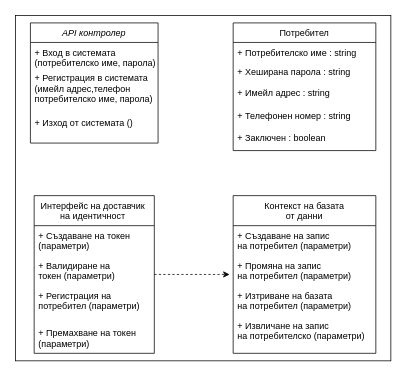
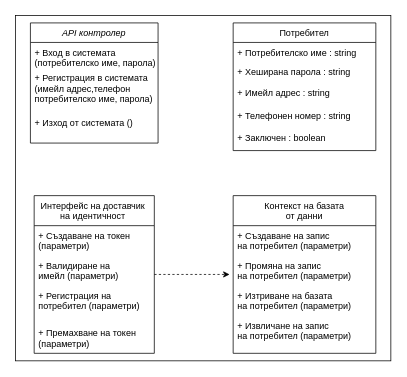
  <mxCell id="0" />
  <mxCell id="1" parent="0" />
  <mxCell id="2" value="" style="rounded=0;whiteSpace=wrap;html=1;" vertex="1" parent="1"><mxGeometry x="20" y="20" width="500" height="460" as="geometry" /></mxCell>
  <mxCell id="3" value="API контролер" style="swimlane;fontStyle=2;align=center;verticalAlign=top;childLayout=stackLayout;horizontal=1;startSize=26;horizontalStack=0;resizeParent=1;resizeLast=0;collapsible=1;marginBottom=0;rounded=0;shadow=0;strokeWidth=1;" vertex="1" parent="1"><mxGeometry x="40" y="30" width="170" height="160" as="geometry"><mxRectangle x="230" y="140" width="160" height="26" as="alternateBounds" /></mxGeometry></mxCell>
  <mxCell id="4" value="+ Вход в системата &#10;(потребителско име, парола)" style="text;align=left;verticalAlign=top;spacingLeft=4;spacingRight=4;overflow=hidden;rotatable=0;points=[[0,0.5],[1,0.5]];portConstraint=eastwest;" vertex="1" parent="3"><mxGeometry y="26" width="170" height="34" as="geometry" /></mxCell>
  <mxCell id="5" value="+ Регистрация в системата &#10;(имейл адрес,телефон&#10;потребителско име, парола)" style="text;align=left;verticalAlign=top;spacingLeft=4;spacingRight=4;overflow=hidden;rotatable=0;points=[[0,0.5],[1,0.5]];portConstraint=eastwest;rounded=0;shadow=0;html=0;" vertex="1" parent="3"><mxGeometry y="60" width="170" height="60" as="geometry" /></mxCell>
  <mxCell id="6" value="+ Изход от системата ()" style="text;align=left;verticalAlign=top;spacingLeft=4;spacingRight=4;overflow=hidden;rotatable=0;points=[[0,0.5],[1,0.5]];portConstraint=eastwest;rounded=0;shadow=0;html=0;" vertex="1" parent="3"><mxGeometry y="120" width="170" height="30" as="geometry" /></mxCell>
  <mxCell id="7" value="Контекст на базата&#10;от данни" style="swimlane;fontStyle=0;align=center;verticalAlign=top;childLayout=stackLayout;horizontal=1;startSize=40;horizontalStack=0;resizeParent=1;resizeLast=0;collapsible=1;marginBottom=0;rounded=0;shadow=0;strokeWidth=1;" vertex="1" parent="1"><mxGeometry x="310" y="260" width="190" height="210" as="geometry"><mxRectangle x="130" y="380" width="160" height="26" as="alternateBounds" /></mxGeometry></mxCell>
  <mxCell id="8" value="+ Създаване на запис &#10;на потребител (параметри)" style="text;align=left;verticalAlign=top;spacingLeft=4;spacingRight=4;overflow=hidden;rotatable=0;points=[[0,0.5],[1,0.5]];portConstraint=eastwest;" vertex="1" parent="7"><mxGeometry y="40" width="190" height="40" as="geometry" /></mxCell>
  <mxCell id="9" value="+ Промяна на запис &#10;на потребител (параметри)" style="text;align=left;verticalAlign=top;spacingLeft=4;spacingRight=4;overflow=hidden;rotatable=0;points=[[0,0.5],[1,0.5]];portConstraint=eastwest;" vertex="1" parent="7"><mxGeometry y="80" width="190" height="40" as="geometry" /></mxCell>
  <mxCell id="10" value="+ Изтриване на базата&#10;на потребител (параметри)" style="text;align=left;verticalAlign=top;spacingLeft=4;spacingRight=4;overflow=hidden;rotatable=0;points=[[0,0.5],[1,0.5]];portConstraint=eastwest;" vertex="1" parent="7"><mxGeometry y="120" width="190" height="40" as="geometry" /></mxCell>
- <mxCell id="11" value="+ Извличане на запис &#10;на потребителско (параметри)" style="text;align=left;verticalAlign=top;spacingLeft=4;spacingRight=4;overflow=hidden;rotatable=0;points=[[0,0.5],[1,0.5]];portConstraint=eastwest;" vertex="1" parent="7"><mxGeometry y="160" width="190" height="40" as="geometry" /></mxCell>
+ <mxCell id="11" value="+ Извличане на запис &#10;на потребител (параметри)" style="text;align=left;verticalAlign=top;spacingLeft=4;spacingRight=4;overflow=hidden;rotatable=0;points=[[0,0.5],[1,0.5]];portConstraint=eastwest;" vertex="1" parent="7"><mxGeometry y="160" width="190" height="40" as="geometry" /></mxCell>
  <mxCell id="12" value="Потребител" style="swimlane;fontStyle=0;align=center;verticalAlign=top;childLayout=stackLayout;horizontal=1;startSize=26;horizontalStack=0;resizeParent=1;resizeLast=0;collapsible=1;marginBottom=0;rounded=0;shadow=0;strokeWidth=1;" vertex="1" parent="1"><mxGeometry x="310" y="30" width="190" height="170" as="geometry"><mxRectangle x="340" y="380" width="170" height="26" as="alternateBounds" /></mxGeometry></mxCell>
  <mxCell id="13" value="+ Потребителско име : string" style="text;align=left;verticalAlign=top;spacingLeft=4;spacingRight=4;overflow=hidden;rotatable=0;points=[[0,0.5],[1,0.5]];portConstraint=eastwest;" vertex="1" parent="12"><mxGeometry y="26" width="190" height="26" as="geometry" /></mxCell>
  <mxCell id="14" value="+ Хеширана парола : string" style="text;align=left;verticalAlign=top;spacingLeft=4;spacingRight=4;overflow=hidden;rotatable=0;points=[[0,0.5],[1,0.5]];portConstraint=eastwest;" vertex="1" parent="12"><mxGeometry y="52" width="190" height="28" as="geometry" /></mxCell>
  <mxCell id="15" value="+ Имейл адрес : string" style="text;align=left;verticalAlign=top;spacingLeft=4;spacingRight=4;overflow=hidden;rotatable=0;points=[[0,0.5],[1,0.5]];portConstraint=eastwest;" vertex="1" parent="12"><mxGeometry y="80" width="190" height="30" as="geometry" /></mxCell>
  <mxCell id="16" value="+ Телефонен номер : string" style="text;align=left;verticalAlign=top;spacingLeft=4;spacingRight=4;overflow=hidden;rotatable=0;points=[[0,0.5],[1,0.5]];portConstraint=eastwest;" vertex="1" parent="12"><mxGeometry y="110" width="190" height="30" as="geometry" /></mxCell>
  <mxCell id="17" value="+ Заключен : boolean" style="text;align=left;verticalAlign=top;spacingLeft=4;spacingRight=4;overflow=hidden;rotatable=0;points=[[0,0.5],[1,0.5]];portConstraint=eastwest;" vertex="1" parent="12"><mxGeometry y="140" width="190" height="18" as="geometry" /></mxCell>
  <mxCell id="18" value="Интерфейс на доставчик &#10;на идентичност " style="swimlane;fontStyle=0;align=center;verticalAlign=top;childLayout=stackLayout;horizontal=1;startSize=40;horizontalStack=0;resizeParent=1;resizeLast=0;collapsible=1;marginBottom=0;rounded=0;shadow=0;strokeWidth=1;" vertex="1" parent="1"><mxGeometry x="45" y="260" width="160" height="210" as="geometry"><mxRectangle x="550" y="140" width="160" height="26" as="alternateBounds" /></mxGeometry></mxCell>
  <mxCell id="19" value="+ Създаване на токен &#10;(параметри)" style="text;align=left;verticalAlign=top;spacingLeft=4;spacingRight=4;overflow=hidden;rotatable=0;points=[[0,0.5],[1,0.5]];portConstraint=eastwest;" vertex="1" parent="18"><mxGeometry y="40" width="160" height="40" as="geometry" /></mxCell>
- <mxCell id="20" value="+ Валидиране на &#10;токен (параметри)" style="text;align=left;verticalAlign=top;spacingLeft=4;spacingRight=4;overflow=hidden;rotatable=0;points=[[0,0.5],[1,0.5]];portConstraint=eastwest;rounded=0;shadow=0;html=0;" vertex="1" parent="18"><mxGeometry y="80" width="160" height="40" as="geometry" /></mxCell>
+ <mxCell id="20" value="+ Валидиране на &#10;имейл (параметри)" style="text;align=left;verticalAlign=top;spacingLeft=4;spacingRight=4;overflow=hidden;rotatable=0;points=[[0,0.5],[1,0.5]];portConstraint=eastwest;rounded=0;shadow=0;html=0;" vertex="1" parent="18"><mxGeometry y="80" width="160" height="40" as="geometry" /></mxCell>
  <mxCell id="21" value="+ Регистрация на &#10;потребител (параметри)" style="text;align=left;verticalAlign=top;spacingLeft=4;spacingRight=4;overflow=hidden;rotatable=0;points=[[0,0.5],[1,0.5]];portConstraint=eastwest;rounded=0;shadow=0;html=0;" vertex="1" parent="18"><mxGeometry y="120" width="160" height="50" as="geometry" /></mxCell>
  <mxCell id="22" value="+ Премахване на токен&#10;(параметри)" style="text;align=left;verticalAlign=top;spacingLeft=4;spacingRight=4;overflow=hidden;rotatable=0;points=[[0,0.5],[1,0.5]];portConstraint=eastwest;rounded=0;shadow=0;html=0;" vertex="1" parent="18"><mxGeometry y="170" width="160" height="40" as="geometry" /></mxCell>
  <mxCell id="23" style="edgeStyle=orthogonalEdgeStyle;rounded=0;orthogonalLoop=1;jettySize=auto;html=1;entryX=-0.025;entryY=0.624;entryDx=0;entryDy=0;entryPerimeter=0;dashed=1;" edge="1" parent="1" source="18" target="9"><mxGeometry relative="1" as="geometry" /></mxCell>
